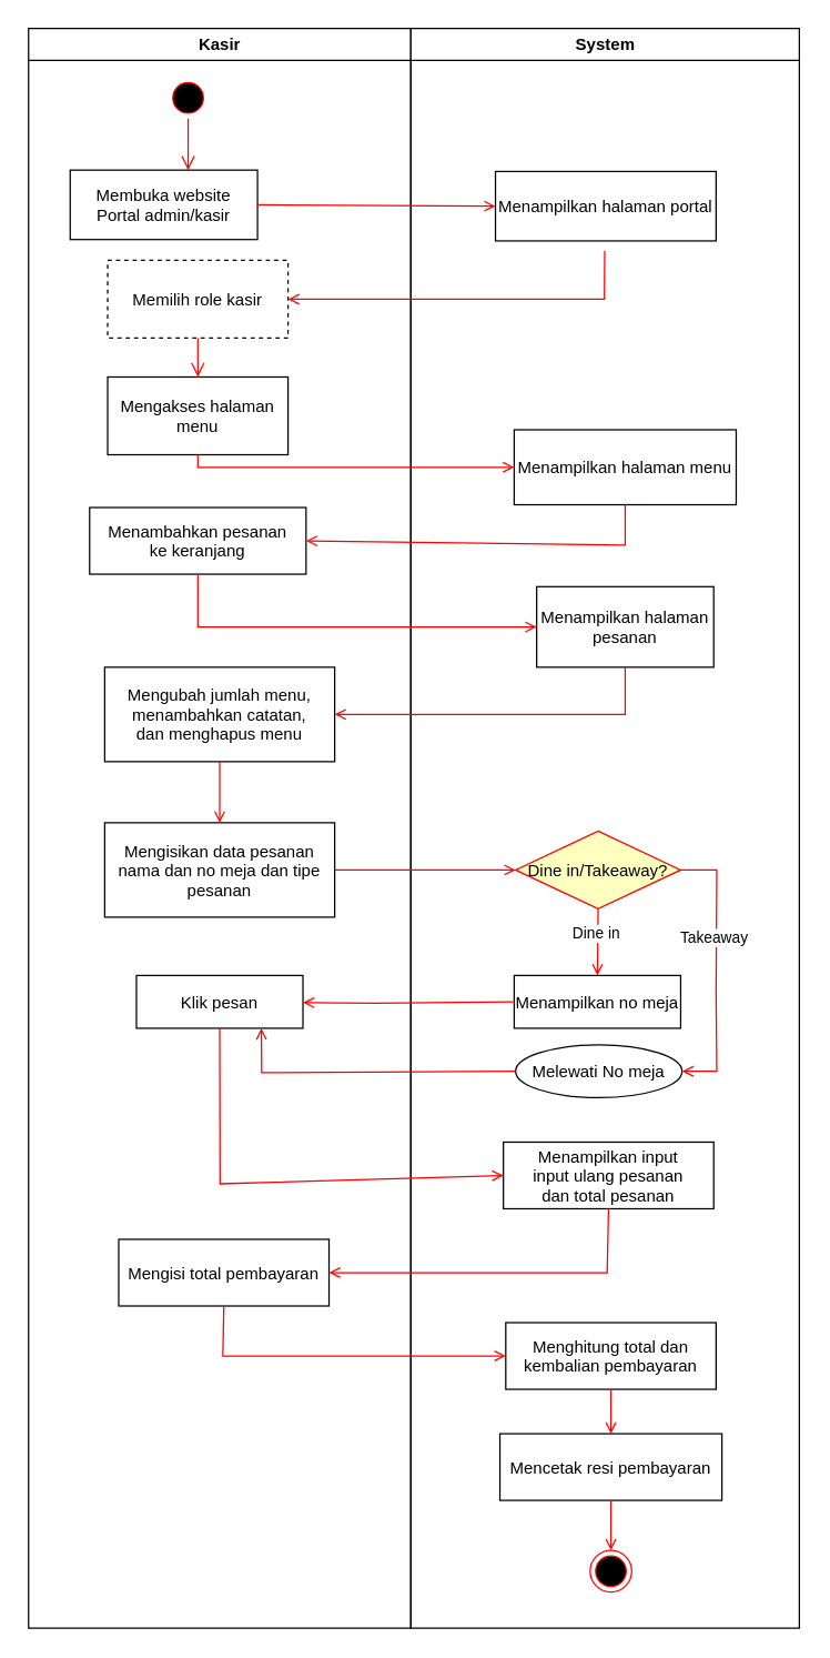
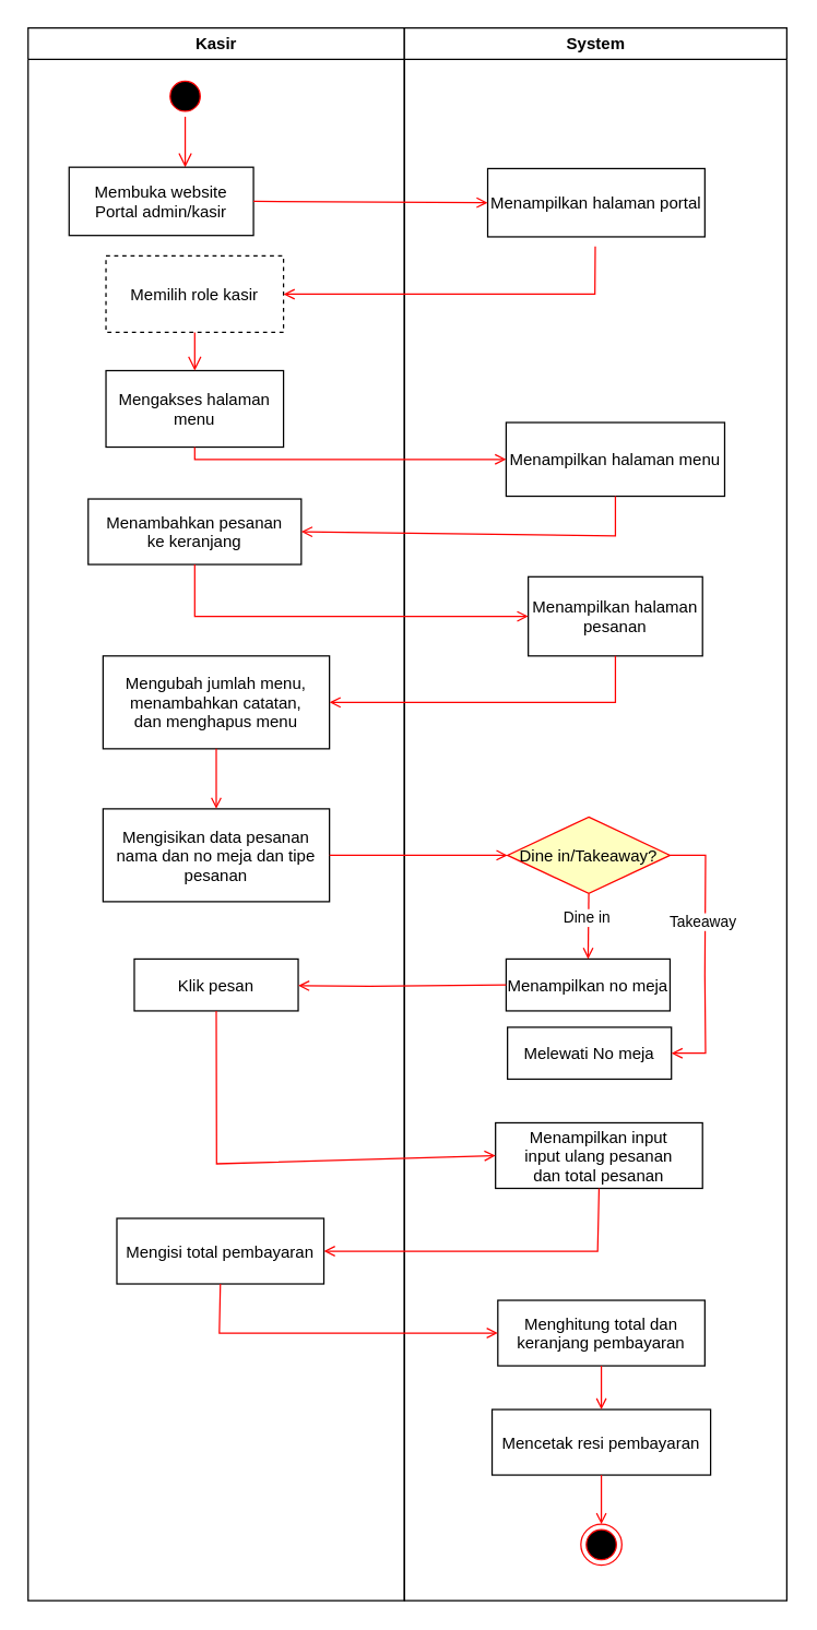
  <mxCell id="0" />
  <mxCell id="1" parent="0" />
  <mxCell id="2" value="Kasir" style="swimlane;whiteSpace=wrap" vertex="1" parent="1"><mxGeometry x="20" y="20" width="275.5" height="1152" as="geometry" /></mxCell>
  <mxCell id="3" value="" style="ellipse;shape=startState;fillColor=#000000;strokeColor=#ff0000;" vertex="1" parent="2"><mxGeometry x="100" y="35" width="30" height="30" as="geometry" /></mxCell>
  <mxCell id="4" value="" style="edgeStyle=elbowEdgeStyle;elbow=horizontal;verticalAlign=bottom;endArrow=open;endSize=8;strokeColor=#FF0000;endFill=1;rounded=0" edge="1" parent="2" source="3" target="5"><mxGeometry x="100" y="40" as="geometry"><mxPoint x="115" y="110" as="targetPoint" /></mxGeometry></mxCell>
  <mxCell id="5" value="Membuka website&#10;Portal admin/kasir" style="" vertex="1" parent="2"><mxGeometry x="30" y="102" width="135" height="50" as="geometry" /></mxCell>
  <mxCell id="6" value="Memilih role kasir" style="dashed=1;" vertex="1" parent="2"><mxGeometry x="57" y="167" width="130" height="56" as="geometry" /></mxCell>
  <mxCell id="7" value="Mengakses halaman&#10;menu" style="" vertex="1" parent="2"><mxGeometry x="57" y="251" width="130" height="56" as="geometry" /></mxCell>
  <mxCell id="8" value="Menambahkan pesanan&#10;ke keranjang" style="" vertex="1" parent="2"><mxGeometry x="44" y="345" width="156" height="48" as="geometry" /></mxCell>
  <mxCell id="9" value="Mengubah jumlah menu,&#10;menambahkan catatan,&#10;dan menghapus menu" style="" vertex="1" parent="2"><mxGeometry x="54.86" y="460" width="165.78" height="68" as="geometry" /></mxCell>
  <mxCell id="10" value="Mengisikan data pesanan&#10;nama dan no meja dan tipe&#10;pesanan" style="" vertex="1" parent="2"><mxGeometry x="54.86" y="572" width="165.78" height="68" as="geometry" /></mxCell>
  <mxCell id="11" value="Klik pesan" style="" vertex="1" parent="2"><mxGeometry x="77.75" y="682" width="120" height="38" as="geometry" /></mxCell>
  <mxCell id="12" value="" style="endArrow=open;strokeColor=#FF0000;endFill=1;rounded=0;exitX=0.5;exitY=1;exitDx=0;exitDy=0;entryX=0.5;entryY=0;entryDx=0;entryDy=0;" edge="1" parent="2" source="9" target="10"><mxGeometry relative="1" as="geometry"><mxPoint x="255.5" y="690" as="sourcePoint" /><mxPoint x="381.5" y="690" as="targetPoint" /><Array as="points" /></mxGeometry></mxCell>
  <mxCell id="13" value="Mengisi total pembayaran" style="" vertex="1" parent="2"><mxGeometry x="64.96" y="872" width="151.58" height="48" as="geometry" /></mxCell>
  <mxCell id="14" value="" style="edgeStyle=elbowEdgeStyle;elbow=horizontal;verticalAlign=bottom;endArrow=open;endSize=8;strokeColor=#FF0000;endFill=1;rounded=0;exitX=0.5;exitY=1;exitDx=0;exitDy=0;" edge="1" parent="2" source="6" target="7"><mxGeometry x="-64.5" y="-88" as="geometry"><mxPoint x="115.38" y="305" as="targetPoint" /><mxPoint x="114.5" y="262" as="sourcePoint" /></mxGeometry></mxCell>
  <mxCell id="15" value="System" style="swimlane;whiteSpace=wrap" vertex="1" parent="1"><mxGeometry x="295.5" y="20" width="280" height="1152" as="geometry" /></mxCell>
  <mxCell id="16" value="Menampilkan halaman portal" style="" vertex="1" parent="15"><mxGeometry x="61" y="103" width="159" height="50" as="geometry" /></mxCell>
  <mxCell id="17" value="" style="endArrow=open;strokeColor=#FF0000;endFill=1;rounded=0;exitX=0.5;exitY=1;exitDx=0;exitDy=0;entryX=1;entryY=0.5;entryDx=0;entryDy=0;" edge="1" parent="15" target="6"><mxGeometry relative="1" as="geometry"><mxPoint x="139.75" y="160" as="sourcePoint" /><mxPoint x="-74.5" y="210.75" as="targetPoint" /><Array as="points"><mxPoint x="139.5" y="195" /></Array></mxGeometry></mxCell>
  <mxCell id="18" value="Menampilkan halaman menu" style="" vertex="1" parent="15"><mxGeometry x="74.5" y="289" width="160" height="54" as="geometry" /></mxCell>
  <mxCell id="19" value="Menampilkan halaman&#10;pesanan" style="" vertex="1" parent="15"><mxGeometry x="90.7" y="402" width="127.6" height="58" as="geometry" /></mxCell>
  <mxCell id="20" value="Dine in/Takeaway?" style="rhombus;fillColor=#ffffc0;strokeColor=#ff0000;" vertex="1" parent="15"><mxGeometry x="75.5" y="578" width="119" height="56" as="geometry" /></mxCell>
  <mxCell id="21" value="Menampilkan no meja" style="" vertex="1" parent="15"><mxGeometry x="74.5" y="682" width="120" height="38" as="geometry" /></mxCell>
  <mxCell id="22" value="" style="endArrow=open;strokeColor=#FF0000;endFill=1;rounded=0;exitX=0.5;exitY=1;exitDx=0;exitDy=0;entryX=0.5;entryY=0;entryDx=0;entryDy=0;" edge="1" parent="15" source="20" target="21"><mxGeometry relative="1" as="geometry"><mxPoint x="10" y="690" as="sourcePoint" /><mxPoint x="136" y="690" as="targetPoint" /><Array as="points" /></mxGeometry></mxCell>
  <mxCell id="23" value="Dine in" style="edgeLabel;html=1;align=center;verticalAlign=middle;resizable=0;points=[];" connectable="0" vertex="1" parent="22"><mxGeometry x="-0.233" y="-2" relative="1" as="geometry"><mxPoint as="offset" /></mxGeometry></mxCell>
- <mxCell id="24" value="Melewati No meja" style="ellipse;" vertex="1" parent="15"><mxGeometry x="75.5" y="732" width="120" height="38" as="geometry" /></mxCell>
+ <mxCell id="24" value="Melewati No meja" style="" vertex="1" parent="15"><mxGeometry x="75.5" y="732" width="120" height="38" as="geometry" /></mxCell>
  <mxCell id="25" value="" style="endArrow=open;strokeColor=#FF0000;endFill=1;rounded=0;exitX=1;exitY=0.5;exitDx=0;exitDy=0;entryX=1;entryY=0.5;entryDx=0;entryDy=0;" edge="1" parent="15" source="20" target="24"><mxGeometry relative="1" as="geometry"><mxPoint x="150" y="760" as="sourcePoint" /><mxPoint x="150" y="818" as="targetPoint" /><Array as="points"><mxPoint x="220.5" y="606" /><mxPoint x="220" y="694" /><mxPoint x="220.5" y="751" /></Array></mxGeometry></mxCell>
  <mxCell id="26" value="Takeaway" style="edgeLabel;html=1;align=center;verticalAlign=middle;resizable=0;points=[];" connectable="0" vertex="1" parent="25"><mxGeometry x="-0.233" y="-2" relative="1" as="geometry"><mxPoint as="offset" /></mxGeometry></mxCell>
  <mxCell id="27" value="Menampilkan input&#10;input ulang pesanan&#10;dan total pesanan" style="" vertex="1" parent="15"><mxGeometry x="66.72" y="802" width="151.58" height="48" as="geometry" /></mxCell>
- <mxCell id="28" value="Menghitung total dan&#10;kembalian pembayaran" style="" vertex="1" parent="15"><mxGeometry x="68.42" y="932" width="151.58" height="48" as="geometry" /></mxCell>
+ <mxCell id="28" value="Menghitung total dan&#10;keranjang pembayaran" style="" vertex="1" parent="15"><mxGeometry x="68.42" y="932" width="151.58" height="48" as="geometry" /></mxCell>
  <mxCell id="29" value="Mencetak resi pembayaran" style="" vertex="1" parent="15"><mxGeometry x="64.21" y="1012" width="160" height="48" as="geometry" /></mxCell>
  <mxCell id="30" value="" style="endArrow=open;strokeColor=#FF0000;endFill=1;rounded=0;entryX=0.5;entryY=0;entryDx=0;entryDy=0;exitX=0.5;exitY=1;exitDx=0;exitDy=0;" edge="1" parent="15" source="28" target="29"><mxGeometry relative="1" as="geometry"><mxPoint x="160" y="1130" as="sourcePoint" /><mxPoint x="30" y="880" as="targetPoint" /><Array as="points" /></mxGeometry></mxCell>
  <mxCell id="31" value="" style="ellipse;shape=endState;fillColor=#000000;strokeColor=#ff0000" vertex="1" parent="15"><mxGeometry x="129.21" y="1096" width="30" height="30" as="geometry" /></mxCell>
  <mxCell id="32" value="" style="endArrow=open;strokeColor=#FF0000;endFill=1;rounded=0;exitX=0.5;exitY=1;exitDx=0;exitDy=0;entryX=0.5;entryY=0;entryDx=0;entryDy=0;" edge="1" parent="15" source="29" target="31"><mxGeometry relative="1" as="geometry"><mxPoint x="150" y="1270" as="sourcePoint" /><mxPoint x="110" y="1380" as="targetPoint" /><Array as="points" /></mxGeometry></mxCell>
  <mxCell id="33" value="" style="endArrow=open;strokeColor=#FF0000;endFill=1;rounded=0;exitX=1;exitY=0.5;exitDx=0;exitDy=0;entryX=0;entryY=0.5;entryDx=0;entryDy=0;" edge="1" parent="1" source="5" target="16"><mxGeometry relative="1" as="geometry"><mxPoint x="201" y="155" as="sourcePoint" /><mxPoint x="315.5" y="154.5" as="targetPoint" /></mxGeometry></mxCell>
  <mxCell id="34" value="" style="endArrow=open;strokeColor=#FF0000;endFill=1;rounded=0;entryX=0;entryY=0.5;entryDx=0;entryDy=0;exitX=0.5;exitY=1;exitDx=0;exitDy=0;" edge="1" parent="1" source="7" target="18"><mxGeometry relative="1" as="geometry"><Array as="points"><mxPoint x="142" y="336" /></Array></mxGeometry></mxCell>
  <mxCell id="35" value="" style="endArrow=open;strokeColor=#FF0000;endFill=1;rounded=0;exitX=0.5;exitY=1;exitDx=0;exitDy=0;entryX=1;entryY=0.5;entryDx=0;entryDy=0;" edge="1" parent="1" source="18" target="8"><mxGeometry relative="1" as="geometry"><mxPoint x="449.75" y="420" as="sourcePoint" /><mxPoint x="235.5" y="470.75" as="targetPoint" /><Array as="points"><mxPoint x="450" y="392" /></Array></mxGeometry></mxCell>
  <mxCell id="36" value="" style="endArrow=open;strokeColor=#FF0000;endFill=1;rounded=0;exitX=0.5;exitY=1;exitDx=0;exitDy=0;entryX=1;entryY=0.5;entryDx=0;entryDy=0;" edge="1" parent="1" source="19" target="9"><mxGeometry relative="1" as="geometry"><mxPoint x="155.5" y="650" as="sourcePoint" /><mxPoint x="155.5" y="692" as="targetPoint" /><Array as="points"><mxPoint x="450" y="514" /></Array></mxGeometry></mxCell>
  <mxCell id="37" value="" style="endArrow=open;strokeColor=#FF0000;endFill=1;rounded=0;exitX=0.5;exitY=1;exitDx=0;exitDy=0;entryX=0;entryY=0.5;entryDx=0;entryDy=0;" edge="1" parent="1" source="8" target="19"><mxGeometry relative="1" as="geometry"><mxPoint x="135.5" y="500" as="sourcePoint" /><mxPoint x="385.5" y="530" as="targetPoint" /><Array as="points"><mxPoint x="142" y="451" /></Array></mxGeometry></mxCell>
  <mxCell id="38" value="" style="endArrow=open;strokeColor=#FF0000;endFill=1;rounded=0;exitX=1;exitY=0.5;exitDx=0;exitDy=0;entryX=0;entryY=0.5;entryDx=0;entryDy=0;" edge="1" parent="1" source="10" target="20"><mxGeometry relative="1" as="geometry"><mxPoint x="263.8" y="700" as="sourcePoint" /><mxPoint x="513.8" y="730" as="targetPoint" /><Array as="points" /></mxGeometry></mxCell>
  <mxCell id="39" value="" style="endArrow=open;strokeColor=#FF0000;endFill=1;rounded=0;exitX=0;exitY=0.5;exitDx=0;exitDy=0;" edge="1" parent="1" source="21" target="11"><mxGeometry relative="1" as="geometry"><mxPoint x="315.5" y="710" as="sourcePoint" /><mxPoint x="441.5" y="710" as="targetPoint" /><Array as="points"><mxPoint x="270" y="722" /></Array></mxGeometry></mxCell>
- <mxCell id="40" value="" style="endArrow=open;strokeColor=#FF0000;endFill=1;rounded=0;exitX=0;exitY=0.5;exitDx=0;exitDy=0;entryX=0.75;entryY=1;entryDx=0;entryDy=0;" edge="1" parent="1" source="24" target="11"><mxGeometry relative="1" as="geometry"><mxPoint x="345.5" y="750" as="sourcePoint" /><mxPoint x="471.5" y="750" as="targetPoint" /><Array as="points"><mxPoint x="188" y="772" /></Array></mxGeometry></mxCell>
  <mxCell id="41" value="" style="endArrow=open;strokeColor=#FF0000;endFill=1;rounded=0;exitX=0.5;exitY=1;exitDx=0;exitDy=0;entryX=0;entryY=0.5;entryDx=0;entryDy=0;" edge="1" parent="1" source="11" target="27"><mxGeometry relative="1" as="geometry"><mxPoint x="365.5" y="840" as="sourcePoint" /><mxPoint x="155.5" y="901" as="targetPoint" /><Array as="points"><mxPoint x="158" y="852" /></Array></mxGeometry></mxCell>
  <mxCell id="42" value="" style="endArrow=open;strokeColor=#FF0000;endFill=1;rounded=0;exitX=0.5;exitY=1;exitDx=0;exitDy=0;entryX=1;entryY=0.5;entryDx=0;entryDy=0;" edge="1" parent="1" source="27" target="13"><mxGeometry relative="1" as="geometry"><mxPoint x="535.5" y="940" as="sourcePoint" /><mxPoint x="385.5" y="940" as="targetPoint" /><Array as="points"><mxPoint x="437" y="916" /></Array></mxGeometry></mxCell>
  <mxCell id="43" value="" style="endArrow=open;strokeColor=#FF0000;endFill=1;rounded=0;exitX=0.5;exitY=1;exitDx=0;exitDy=0;entryX=0;entryY=0.5;entryDx=0;entryDy=0;" edge="1" parent="1" source="13" target="28"><mxGeometry relative="1" as="geometry"><mxPoint x="155.5" y="1078" as="sourcePoint" /><mxPoint x="355.5" y="1134" as="targetPoint" /><Array as="points"><mxPoint x="160" y="976" /></Array></mxGeometry></mxCell>
